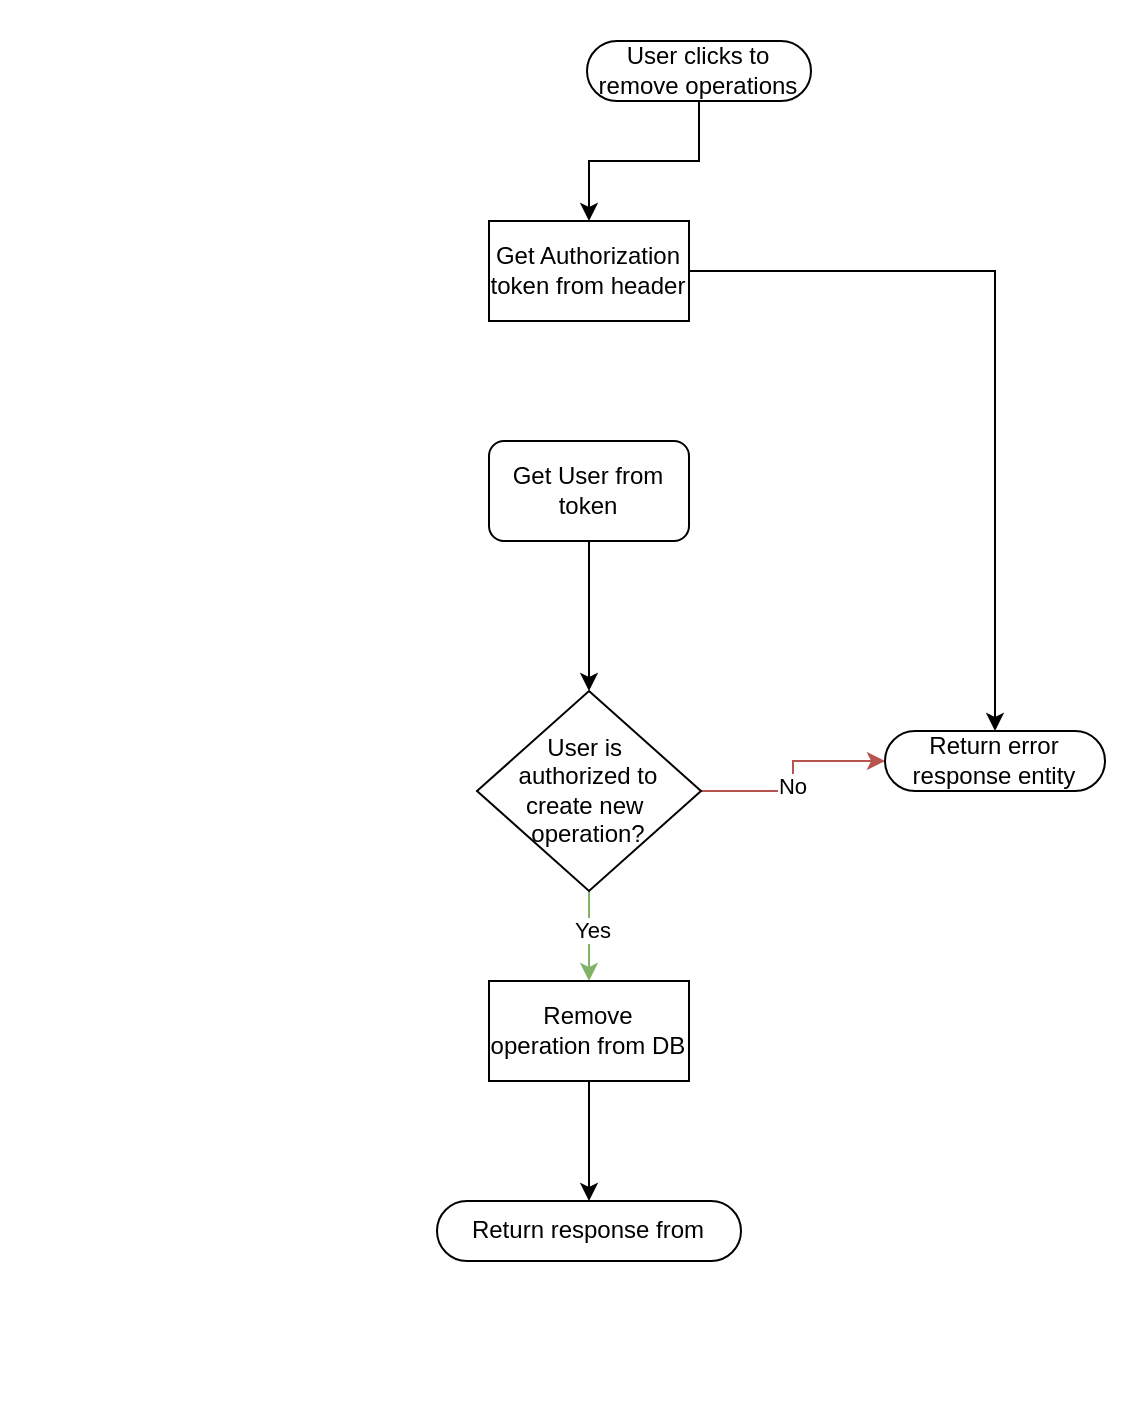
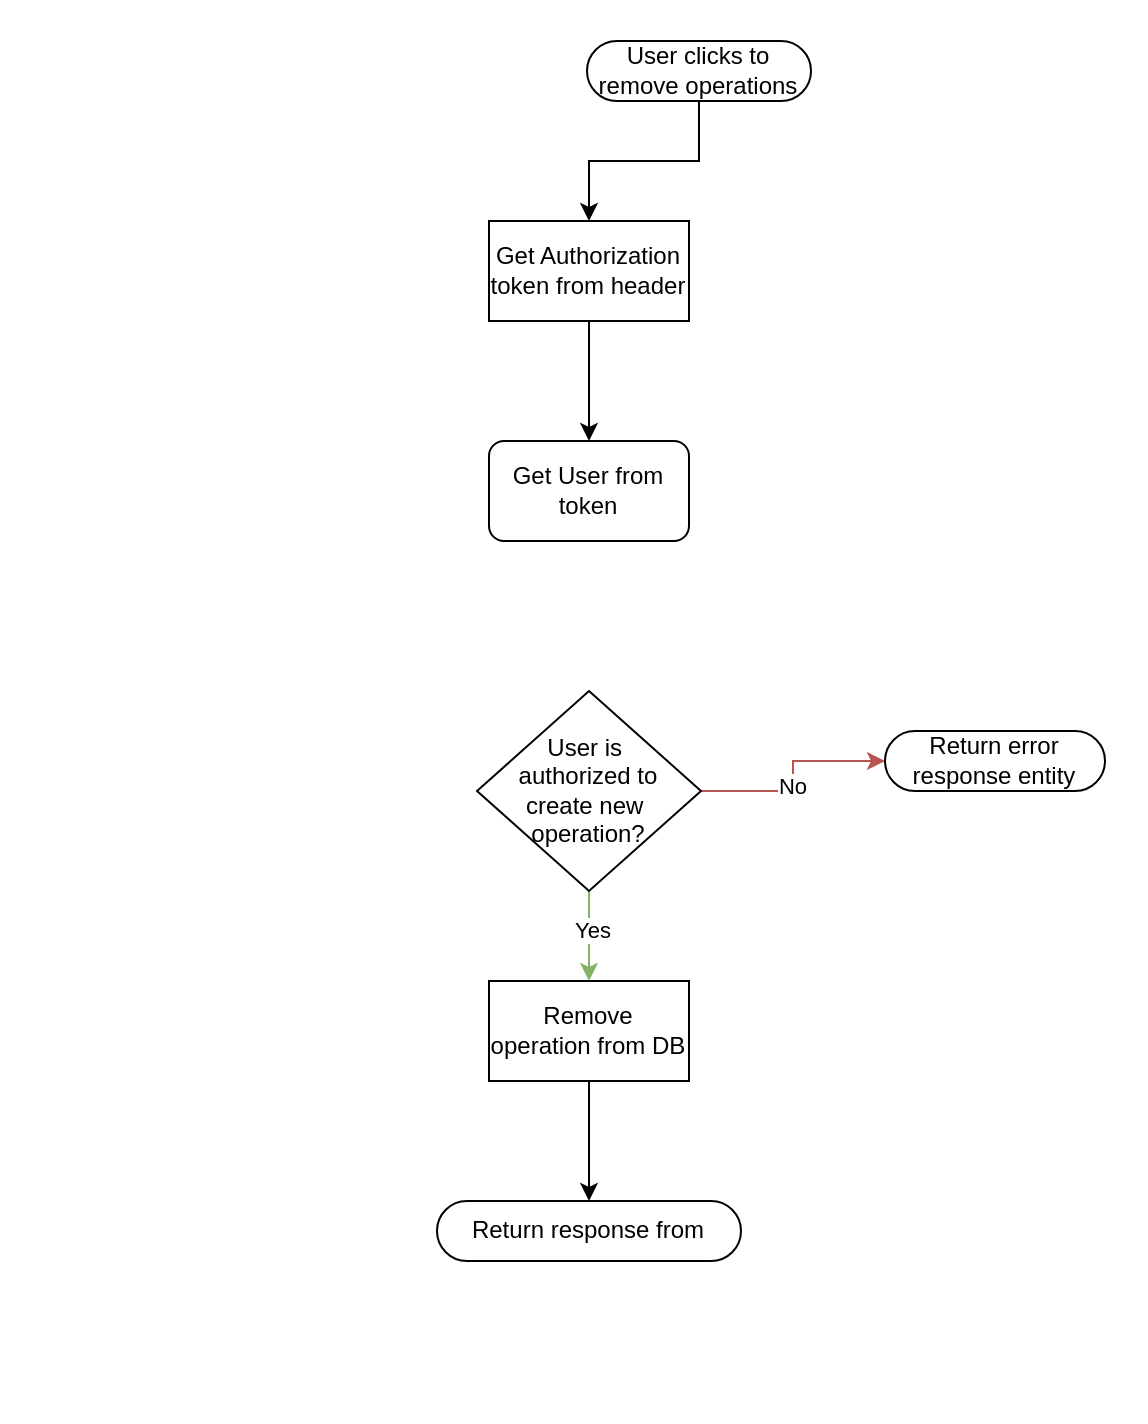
  <mxCell id="0" />
  <mxCell id="1" parent="0" />
  <mxCell id="2" style="edgeStyle=orthogonalEdgeStyle;rounded=0;orthogonalLoop=1;jettySize=auto;html=1;entryX=0.5;entryY=0.5;entryDx=0;entryDy=-15;entryPerimeter=0;" parent="1" edge="1"><mxGeometry relative="1" as="geometry"><mxPoint x="294" y="510" as="targetPoint" /></mxGeometry></mxCell>
  <mxCell id="3" style="edgeStyle=orthogonalEdgeStyle;rounded=0;orthogonalLoop=1;jettySize=auto;html=1;" parent="1" edge="1"><mxGeometry relative="1" as="geometry"><mxPoint x="20" y="690" as="sourcePoint" /></mxGeometry></mxCell>
  <mxCell id="4" style="edgeStyle=orthogonalEdgeStyle;rounded=0;orthogonalLoop=1;jettySize=auto;html=1;" edge="1" parent="1" source="5" target="8"><mxGeometry relative="1" as="geometry" /></mxCell>
  <mxCell id="5" value="&lt;div&gt;User clicks to remove operations&lt;/div&gt;" style="html=1;dashed=0;whiteSpace=wrap;shape=mxgraph.dfd.start" vertex="1" parent="1"><mxGeometry x="293" y="20" width="112" height="30" as="geometry" /></mxCell>
  <mxCell id="6" value="&lt;div&gt;Return response from&lt;/div&gt;" style="html=1;dashed=0;whiteSpace=wrap;shape=mxgraph.dfd.start" vertex="1" parent="1"><mxGeometry x="218" y="600" width="152" height="30" as="geometry" /></mxCell>
- <mxCell id="7" style="edgeStyle=orthogonalEdgeStyle;rounded=0;orthogonalLoop=1;jettySize=auto;html=1;" edge="1" parent="1" source="8" target="16"><mxGeometry relative="1" as="geometry" /></mxCell>
+ <mxCell id="7" style="edgeStyle=orthogonalEdgeStyle;rounded=0;orthogonalLoop=1;jettySize=auto;html=1;" edge="1" parent="1" source="8" target="15"><mxGeometry relative="1" as="geometry" /></mxCell>
  <mxCell id="8" value="Get Authorization token from header" style="html=1;dashed=0;whiteSpace=wrap;" vertex="1" parent="1"><mxGeometry x="244" y="110" width="100" height="50" as="geometry" /></mxCell>
  <mxCell id="9" style="edgeStyle=orthogonalEdgeStyle;rounded=0;orthogonalLoop=1;jettySize=auto;html=1;fillColor=#d5e8d4;strokeColor=#82b366;" edge="1" parent="1" source="13" target="19"><mxGeometry relative="1" as="geometry"><mxPoint x="330" y="490" as="targetPoint" /></mxGeometry></mxCell>
  <mxCell id="10" value="Yes" style="edgeLabel;html=1;align=center;verticalAlign=middle;resizable=0;points=[];" vertex="1" connectable="0" parent="9"><mxGeometry x="-0.172" y="1" relative="1" as="geometry"><mxPoint as="offset" /></mxGeometry></mxCell>
  <mxCell id="11" style="edgeStyle=orthogonalEdgeStyle;rounded=0;orthogonalLoop=1;jettySize=auto;html=1;fillColor=#f8cecc;strokeColor=#b85450;" edge="1" parent="1" source="13" target="16"><mxGeometry relative="1" as="geometry" /></mxCell>
  <mxCell id="12" value="No" style="edgeLabel;html=1;align=center;verticalAlign=middle;resizable=0;points=[];" vertex="1" connectable="0" parent="11"><mxGeometry x="-0.082" y="1" relative="1" as="geometry"><mxPoint as="offset" /></mxGeometry></mxCell>
  <mxCell id="13" value="&lt;div&gt;User&amp;nbsp;is&amp;nbsp;&lt;/div&gt;&lt;div&gt;authorized to create&amp;nbsp;new&amp;nbsp;&lt;/div&gt;&lt;div&gt;operation?&lt;/div&gt;" style="shape=rhombus;html=1;dashed=0;whiteSpace=wrap;perimeter=rhombusPerimeter;" vertex="1" parent="1"><mxGeometry x="238" y="345" width="112" height="100" as="geometry" /></mxCell>
- <mxCell id="14" style="edgeStyle=orthogonalEdgeStyle;rounded=0;orthogonalLoop=1;jettySize=auto;html=1;" edge="1" parent="1" source="15" target="13"><mxGeometry relative="1" as="geometry" /></mxCell>
  <mxCell id="15" value="Get User from token" style="html=1;dashed=0;whiteSpace=wrap;rounded=1;" vertex="1" parent="1"><mxGeometry x="244" y="220" width="100" height="50" as="geometry" /></mxCell>
  <mxCell id="16" value="Return error response entity" style="html=1;dashed=0;whiteSpace=wrap;shape=mxgraph.dfd.start" vertex="1" parent="1"><mxGeometry x="442" y="365" width="110" height="30" as="geometry" /></mxCell>
  <mxCell id="17" style="edgeStyle=orthogonalEdgeStyle;rounded=0;orthogonalLoop=1;jettySize=auto;html=1;" edge="1" parent="1"><mxGeometry relative="1" as="geometry"><mxPoint x="294" y="540" as="sourcePoint" /></mxGeometry></mxCell>
  <mxCell id="18" style="edgeStyle=orthogonalEdgeStyle;rounded=0;orthogonalLoop=1;jettySize=auto;html=1;" edge="1" parent="1" source="19" target="6"><mxGeometry relative="1" as="geometry" /></mxCell>
  <mxCell id="19" value="Remove operation from DB" style="html=1;dashed=0;whiteSpace=wrap;" vertex="1" parent="1"><mxGeometry x="244" y="490" width="100" height="50" as="geometry" /></mxCell>
